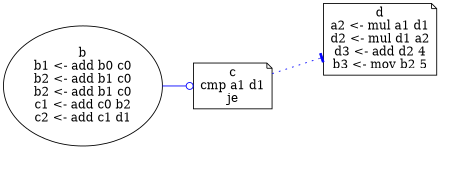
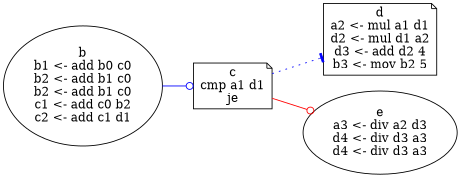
  digraph {
    rankdir=LR
    node [shape=ellipse]
    edge [arrowhead=odot color=blue style=solid]
    n1 [label="b\nb1 <- add b0 c0\nb2 <- add b1 c0\nb2 <- add b1 c0\nc1 <- add c0 b2\nc2 <- add c1 d1\n"]
    n2 [label="c\ncmp a1 d1\nje\n" shape=note]
    n3 [label="d\na2 <- mul a1 d1\nd2 <- mul d1 a2\nd3 <- add d2 4\nb3 <- mov b2 5\n" shape=note]
+   n4 [label="e\na3 <- div a2 d3\nd4 <- div d3 a3\nd4 <- div d3 a3\n"]
    n1 -> n2
    n2 -> n3 [arrowhead=tee style=dotted]
+   n2 -> n4 [color=red]
  }
